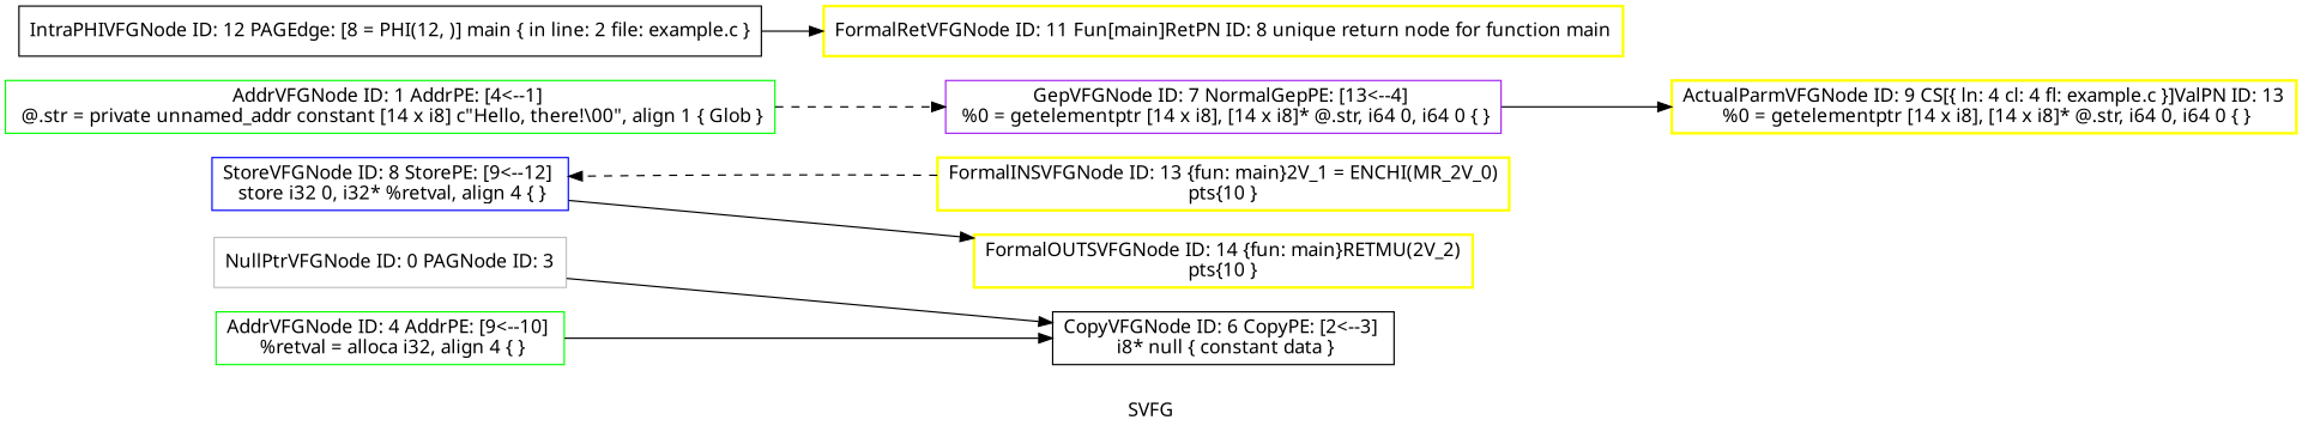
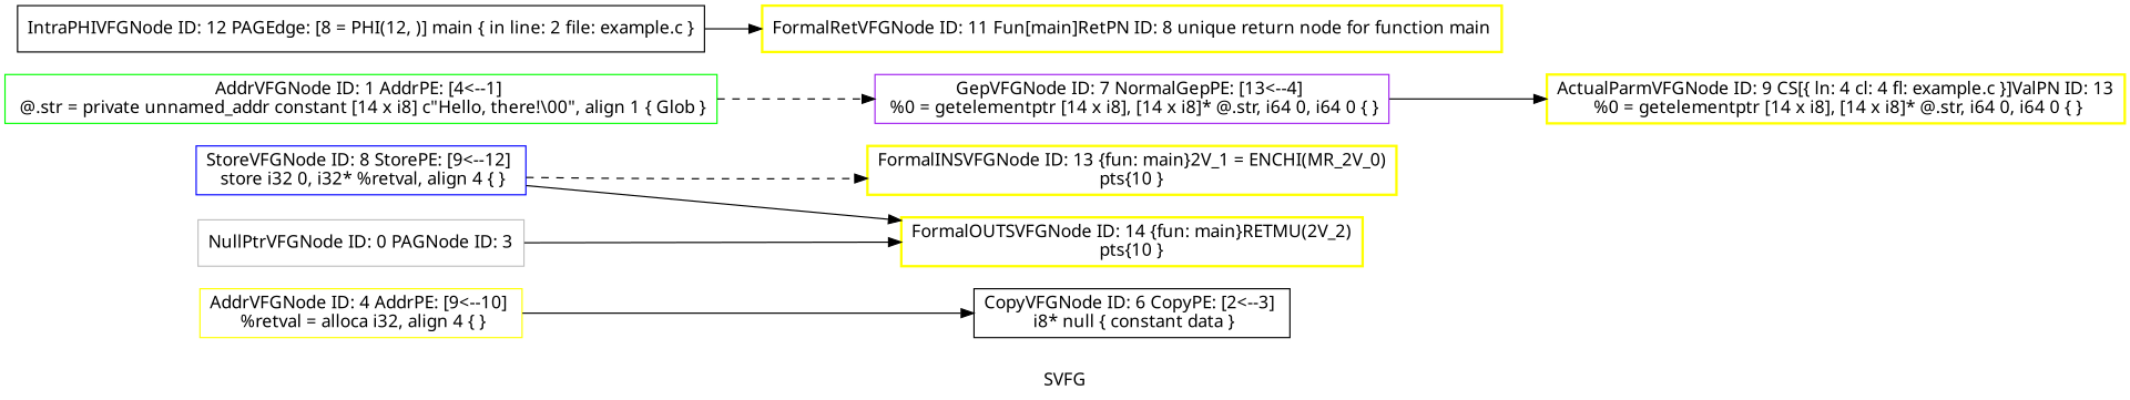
  digraph {
    fontname="Noto Sans"
    label=SVFG
    rankdir=LR
    node [color=yellow fontname="Noto Sans" shape=record]
    edge [fontname="Noto Sans" style=solid]
    n1 [label="{FormalOUTSVFGNode ID: 14 \{fun: main\}RETMU(2V_2)\npts\{10 \}\n}" penwidth=2]
    n2 [label="{FormalINSVFGNode ID: 13 \{fun: main\}2V_1 = ENCHI(MR_2V_0)\npts\{10 \}\n}" penwidth=2]
    n3 [color=blue label="{StoreVFGNode ID: 8 StorePE: [9\<--12]  \n   store i32 0, i32* %retval, align 4 \{  \}}"]
    n4 [color=grey label="{NullPtrVFGNode ID: 0 PAGNode ID: 3\n}"]
    n5 [color=black label="{CopyVFGNode ID: 6 CopyPE: [2\<--3]  \n i8* null \{ constant data \}}"]
    n6 [color=green label="{AddrVFGNode ID: 1 AddrPE: [4\<--1]  \n @.str = private unnamed_addr constant [14 x i8] c\"Hello, there!\\00\", align 1 \{ Glob  \}}"]
    n7 [color=purple label="{GepVFGNode ID: 7 NormalGepPE: [13\<--4]  \n   %0 = getelementptr [14 x i8], [14 x i8]* @.str, i64 0, i64 0 \{  \}}"]
    n8 [label="{ActualParmVFGNode ID: 9 CS[\{ ln: 4  cl: 4  fl: example.c \}]ValPN ID: 13\n   %0 = getelementptr [14 x i8], [14 x i8]* @.str, i64 0, i64 0 \{  \}}" penwidth=2]
-   n9 [color=green label="{AddrVFGNode ID: 4 AddrPE: [9\<--10]  \n   %retval = alloca i32, align 4 \{  \}}"]
+   n9 [label="{AddrVFGNode ID: 4 AddrPE: [9\<--10]  \n   %retval = alloca i32, align 4 \{  \}}"]
    n10 [label="{FormalRetVFGNode ID: 11 Fun[main]RetPN ID: 8 unique return node for function main}" penwidth=2]
    n11 [color=black label="{IntraPHIVFGNode ID: 12 PAGEdge: [8 = PHI(12, )]    main \{ in line: 2 file: example.c \}}"]
-   n2 -> n3 [style=dashed]
+   n3 -> n2 [style=dashed]
    n3 -> n1
-   n4 -> n5
+   n4 -> n1
    n6 -> n7 [style=dashed]
    n7 -> n8
    n9 -> n5
    n11 -> n10
  }
